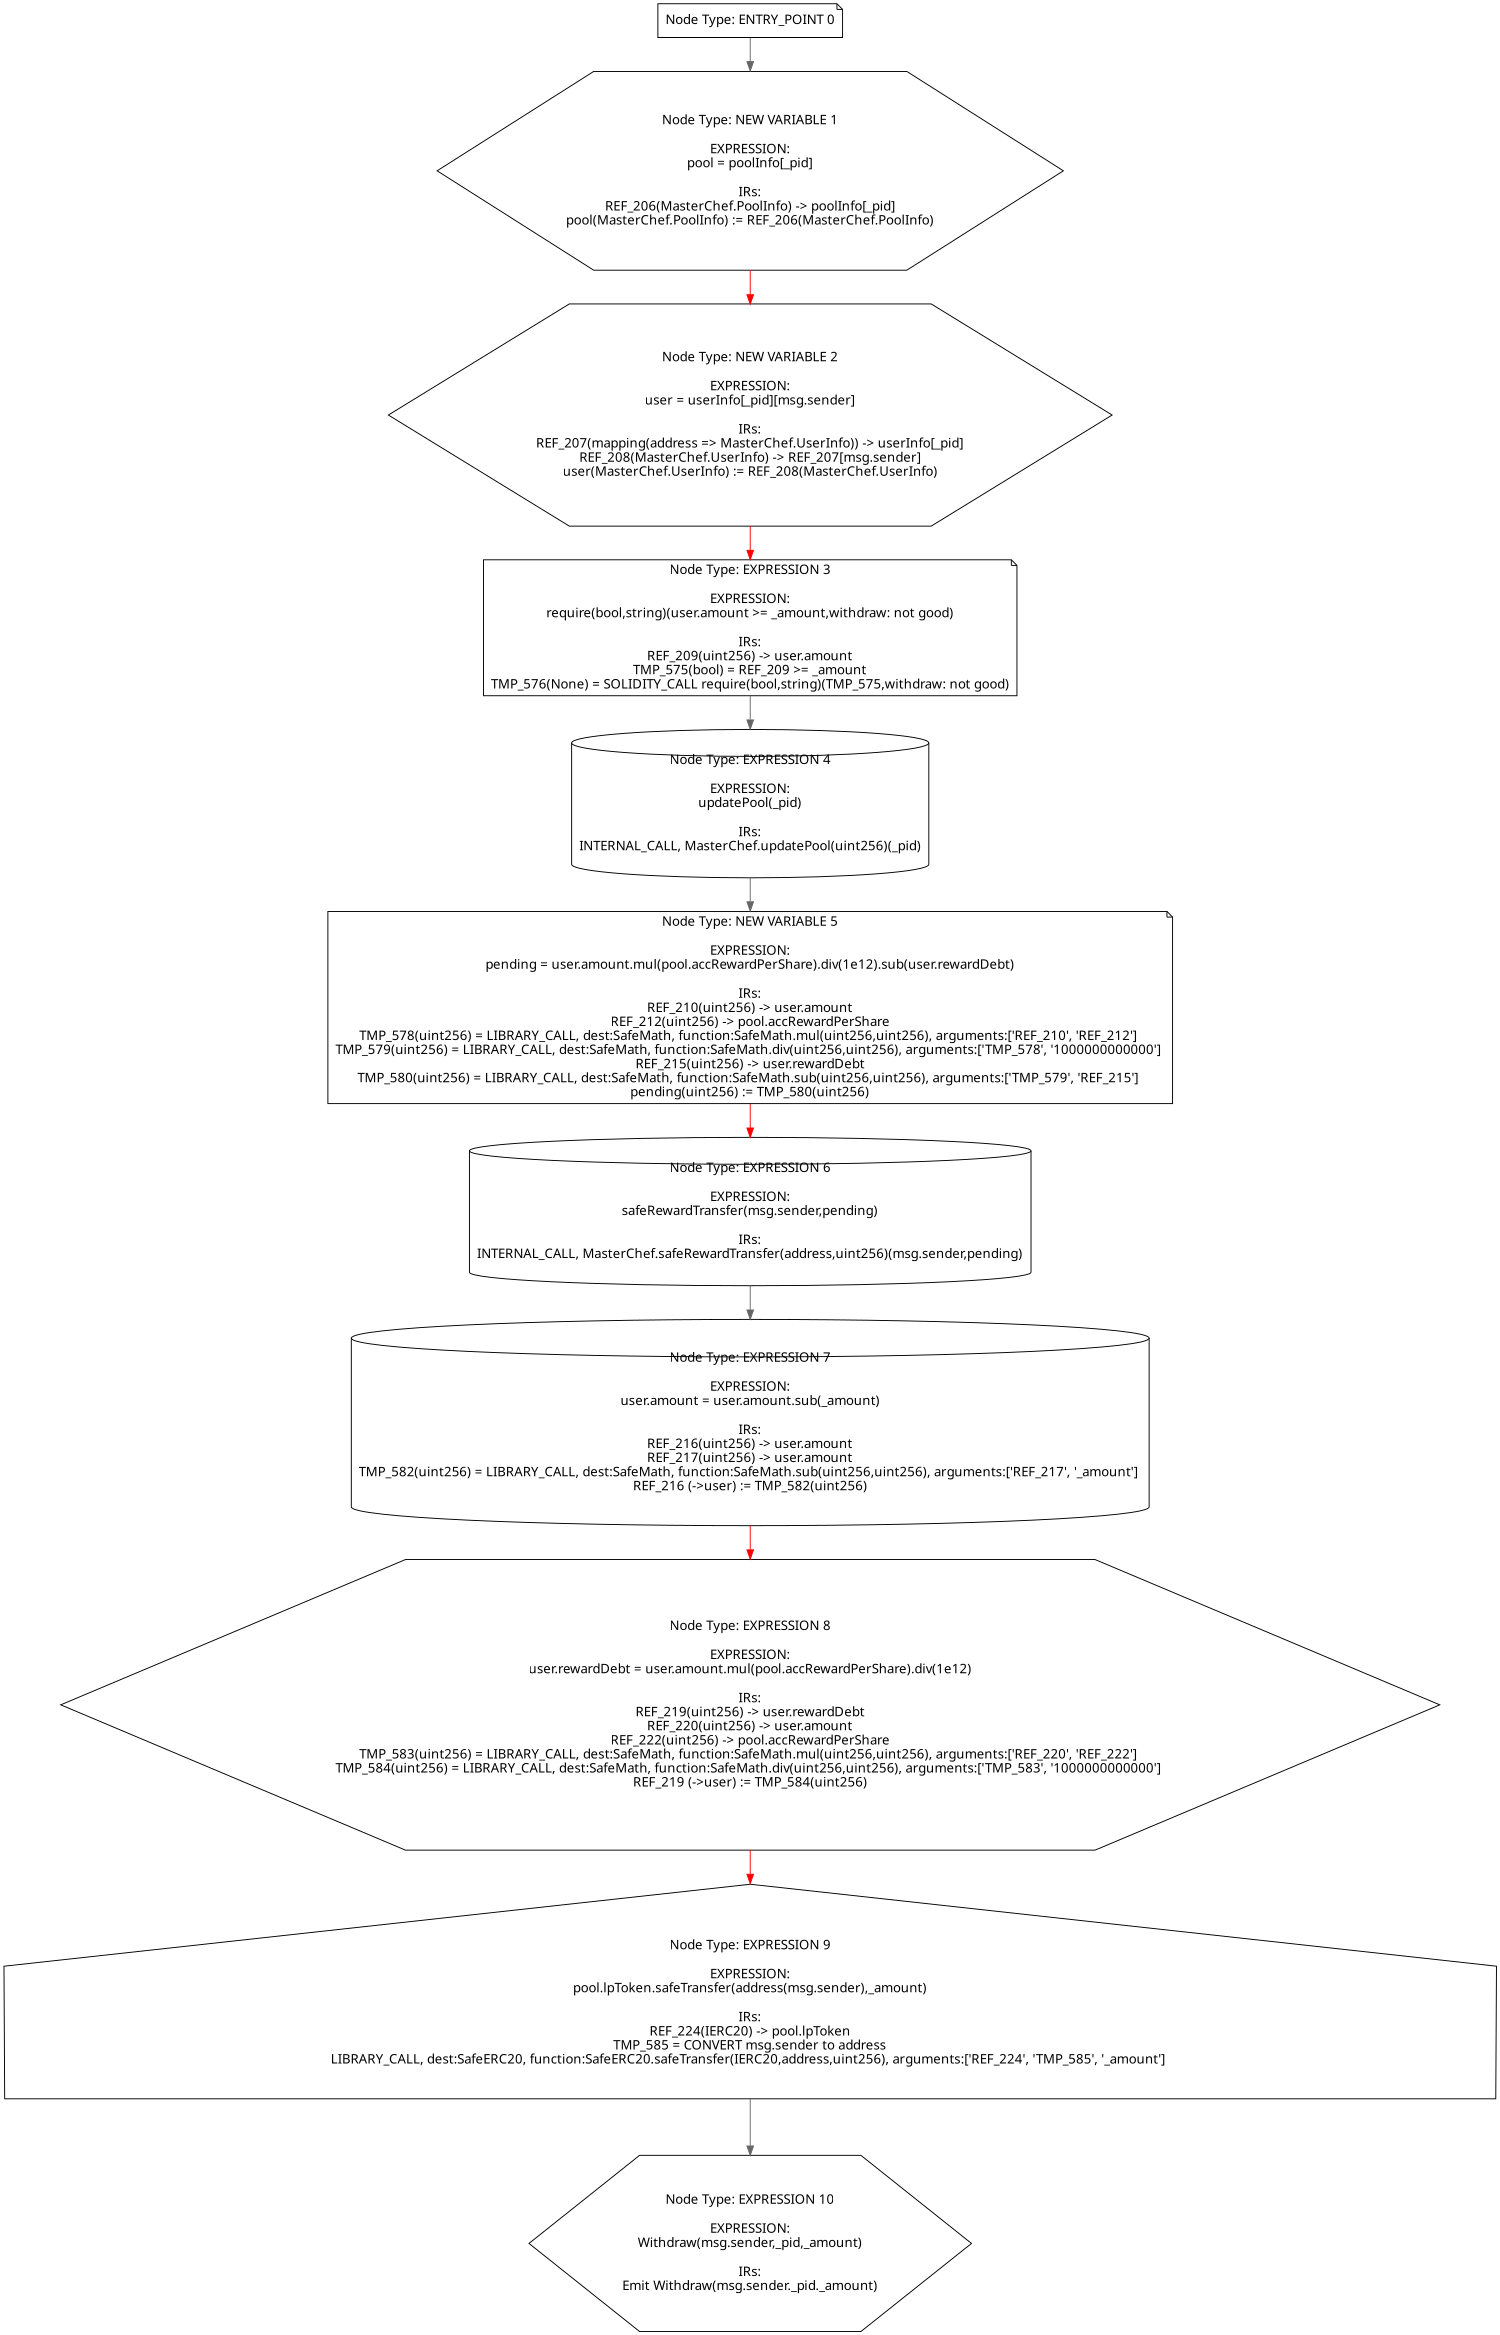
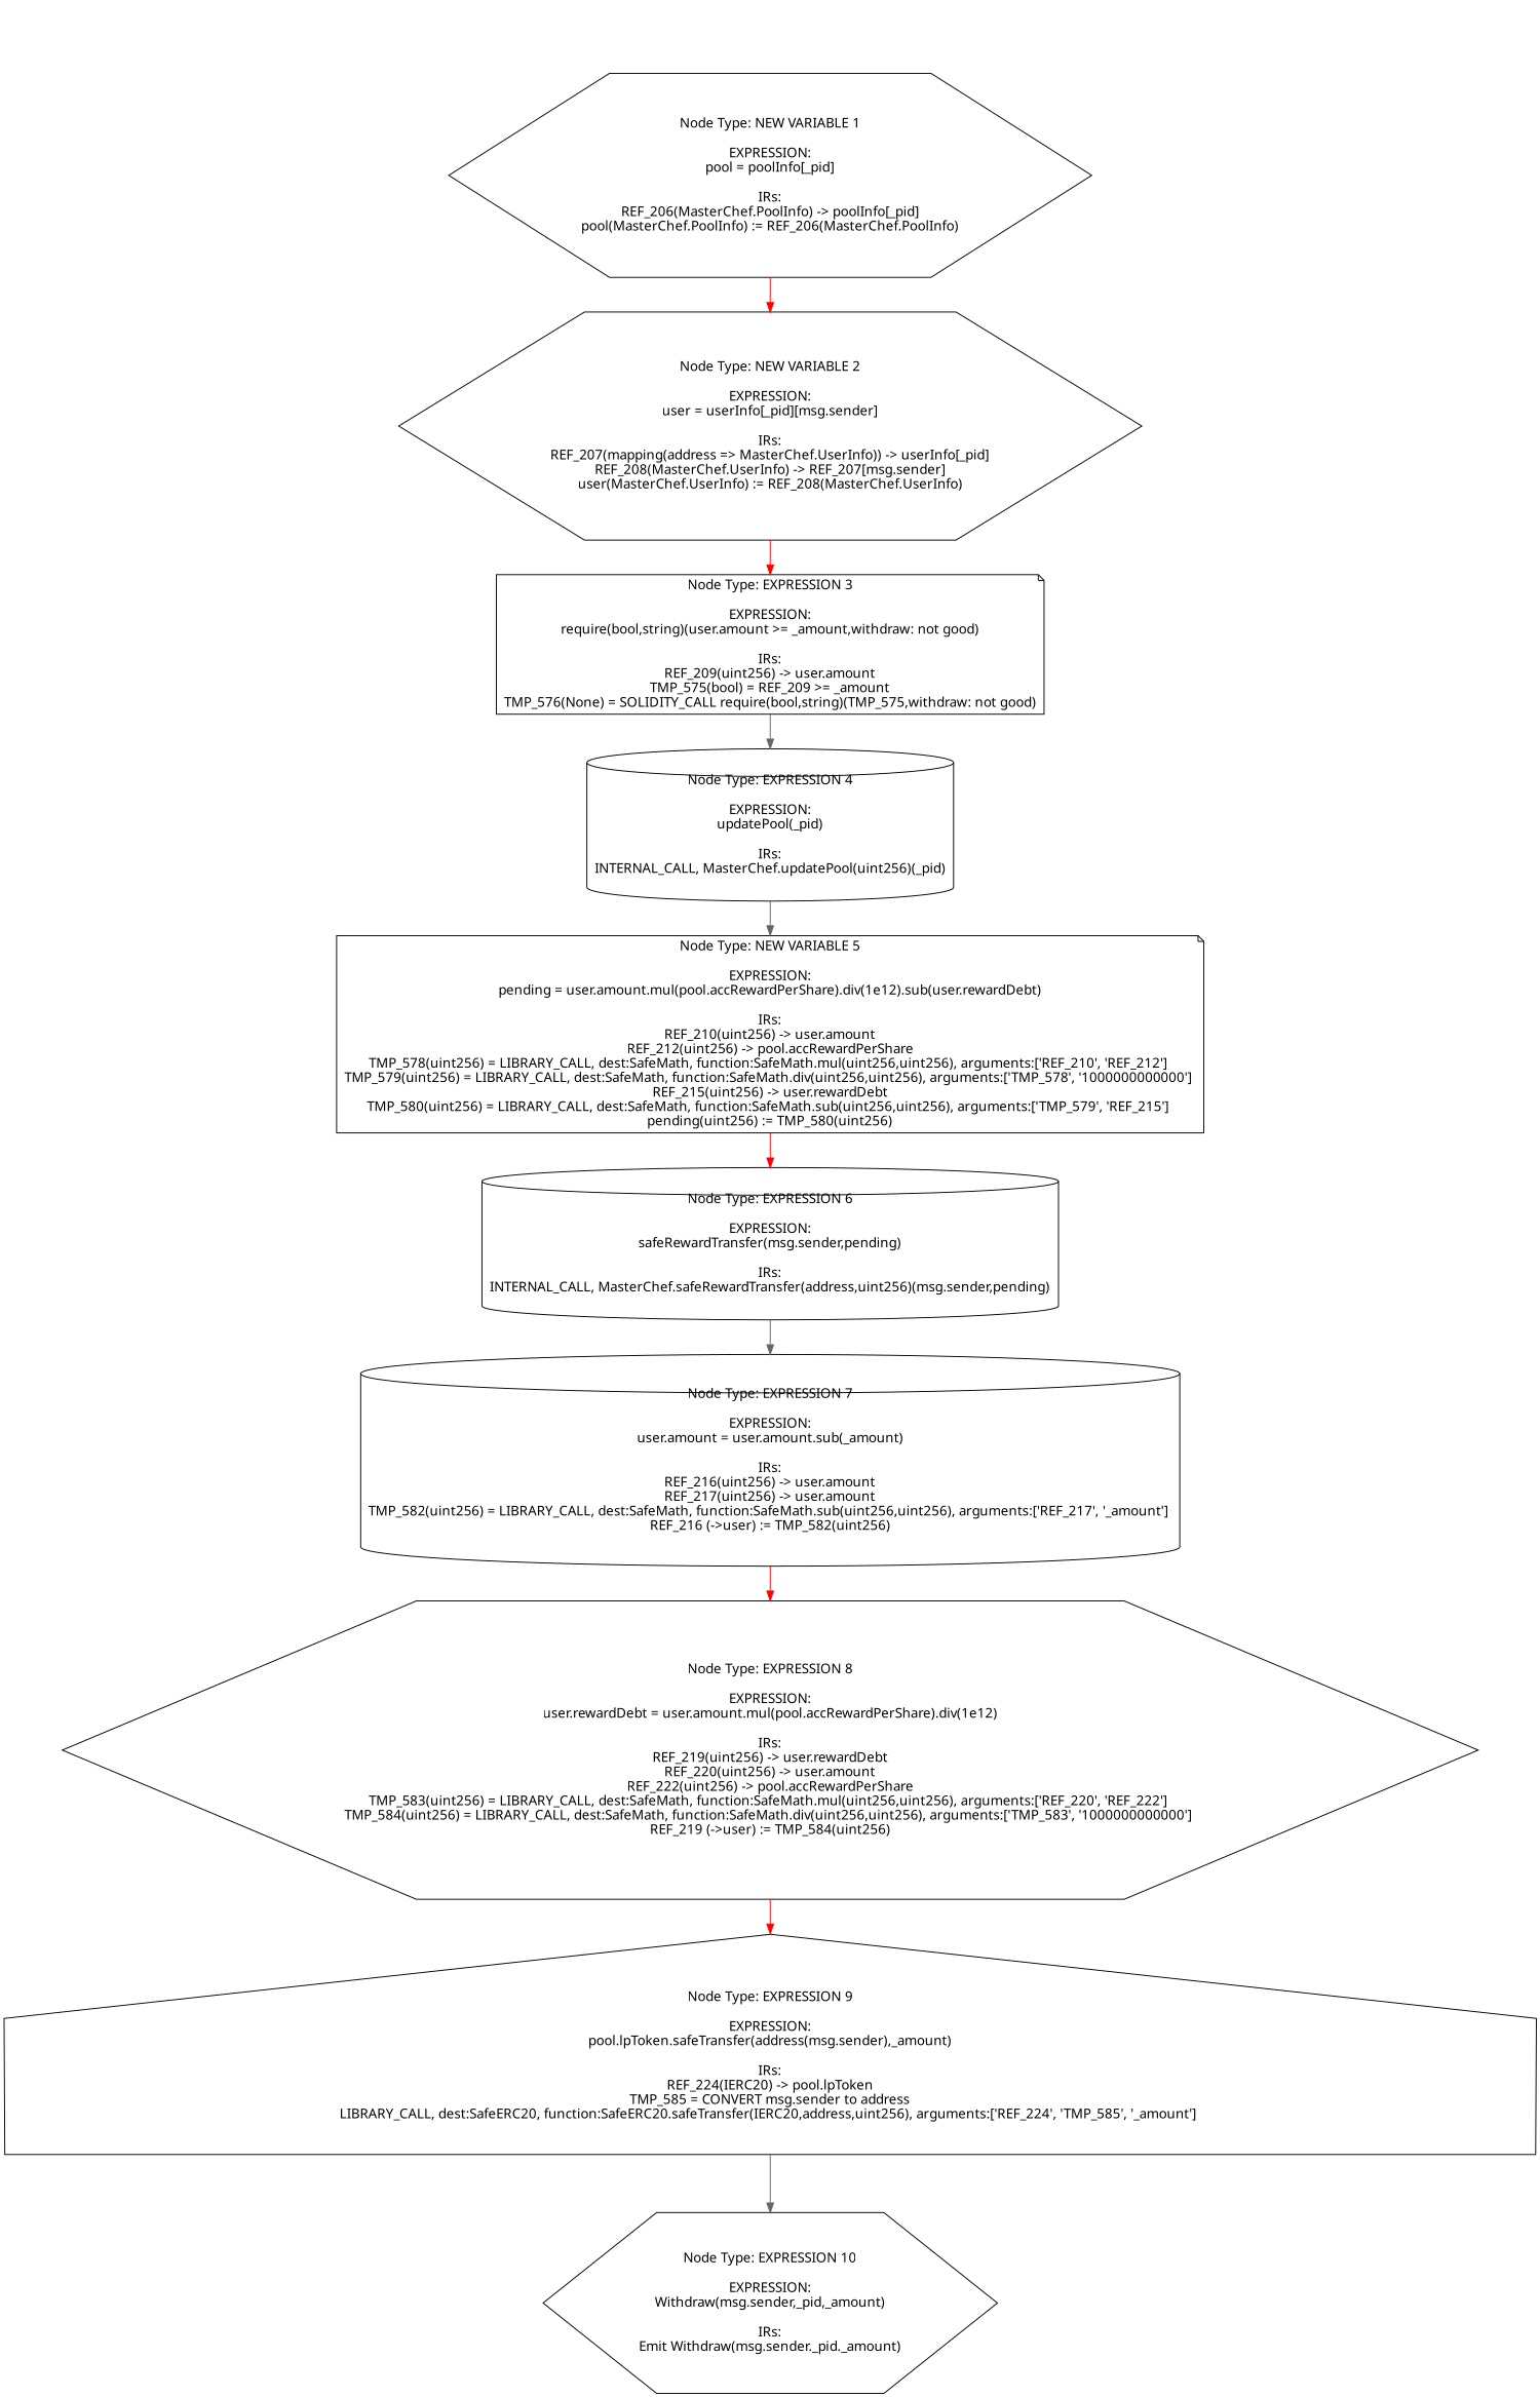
  digraph {
    fontname="Noto Sans"
    node [shape=hexagon fontname="Noto Sans"]
    edge [color=gray40 fontname="Noto Sans"]
-   n1 [label="Node Type: ENTRY_POINT 0\n" shape=note]
    n2 [label="Node Type: NEW VARIABLE 1\n\nEXPRESSION:\npool = poolInfo[_pid]\n\nIRs:\nREF_206(MasterChef.PoolInfo) -> poolInfo[_pid]\npool(MasterChef.PoolInfo) := REF_206(MasterChef.PoolInfo)"]
    n3 [label="Node Type: NEW VARIABLE 2\n\nEXPRESSION:\nuser = userInfo[_pid][msg.sender]\n\nIRs:\nREF_207(mapping(address => MasterChef.UserInfo)) -> userInfo[_pid]\nREF_208(MasterChef.UserInfo) -> REF_207[msg.sender]\nuser(MasterChef.UserInfo) := REF_208(MasterChef.UserInfo)"]
    n4 [label="Node Type: EXPRESSION 3\n\nEXPRESSION:\nrequire(bool,string)(user.amount >= _amount,withdraw: not good)\n\nIRs:\nREF_209(uint256) -> user.amount\nTMP_575(bool) = REF_209 >= _amount\nTMP_576(None) = SOLIDITY_CALL require(bool,string)(TMP_575,withdraw: not good)" shape=note]
    n5 [label="Node Type: EXPRESSION 4\n\nEXPRESSION:\nupdatePool(_pid)\n\nIRs:\nINTERNAL_CALL, MasterChef.updatePool(uint256)(_pid)" shape=cylinder]
    n6 [label="Node Type: NEW VARIABLE 5\n\nEXPRESSION:\npending = user.amount.mul(pool.accRewardPerShare).div(1e12).sub(user.rewardDebt)\n\nIRs:\nREF_210(uint256) -> user.amount\nREF_212(uint256) -> pool.accRewardPerShare\nTMP_578(uint256) = LIBRARY_CALL, dest:SafeMath, function:SafeMath.mul(uint256,uint256), arguments:['REF_210', 'REF_212'] \nTMP_579(uint256) = LIBRARY_CALL, dest:SafeMath, function:SafeMath.div(uint256,uint256), arguments:['TMP_578', '1000000000000'] \nREF_215(uint256) -> user.rewardDebt\nTMP_580(uint256) = LIBRARY_CALL, dest:SafeMath, function:SafeMath.sub(uint256,uint256), arguments:['TMP_579', 'REF_215'] \npending(uint256) := TMP_580(uint256)" shape=note]
    n7 [label="Node Type: EXPRESSION 6\n\nEXPRESSION:\nsafeRewardTransfer(msg.sender,pending)\n\nIRs:\nINTERNAL_CALL, MasterChef.safeRewardTransfer(address,uint256)(msg.sender,pending)" shape=cylinder]
    n8 [label="Node Type: EXPRESSION 7\n\nEXPRESSION:\nuser.amount = user.amount.sub(_amount)\n\nIRs:\nREF_216(uint256) -> user.amount\nREF_217(uint256) -> user.amount\nTMP_582(uint256) = LIBRARY_CALL, dest:SafeMath, function:SafeMath.sub(uint256,uint256), arguments:['REF_217', '_amount'] \nREF_216 (->user) := TMP_582(uint256)" shape=cylinder]
    n9 [label="Node Type: EXPRESSION 8\n\nEXPRESSION:\nuser.rewardDebt = user.amount.mul(pool.accRewardPerShare).div(1e12)\n\nIRs:\nREF_219(uint256) -> user.rewardDebt\nREF_220(uint256) -> user.amount\nREF_222(uint256) -> pool.accRewardPerShare\nTMP_583(uint256) = LIBRARY_CALL, dest:SafeMath, function:SafeMath.mul(uint256,uint256), arguments:['REF_220', 'REF_222'] \nTMP_584(uint256) = LIBRARY_CALL, dest:SafeMath, function:SafeMath.div(uint256,uint256), arguments:['TMP_583', '1000000000000'] \nREF_219 (->user) := TMP_584(uint256)"]
    n10 [label="Node Type: EXPRESSION 9\n\nEXPRESSION:\npool.lpToken.safeTransfer(address(msg.sender),_amount)\n\nIRs:\nREF_224(IERC20) -> pool.lpToken\nTMP_585 = CONVERT msg.sender to address\nLIBRARY_CALL, dest:SafeERC20, function:SafeERC20.safeTransfer(IERC20,address,uint256), arguments:['REF_224', 'TMP_585', '_amount'] " shape=house]
    n11 [label="Node Type: EXPRESSION 10\n\nEXPRESSION:\nWithdraw(msg.sender,_pid,_amount)\n\nIRs:\nEmit Withdraw(msg.sender._pid._amount)"]
-   n1 -> n2
    n2 -> n3 [color=red]
    n3 -> n4 [color=red]
    n4 -> n5
    n5 -> n6
    n6 -> n7 [color=red]
    n7 -> n8
    n8 -> n9 [color=red]
    n9 -> n10 [color=red]
    n10 -> n11
  }
